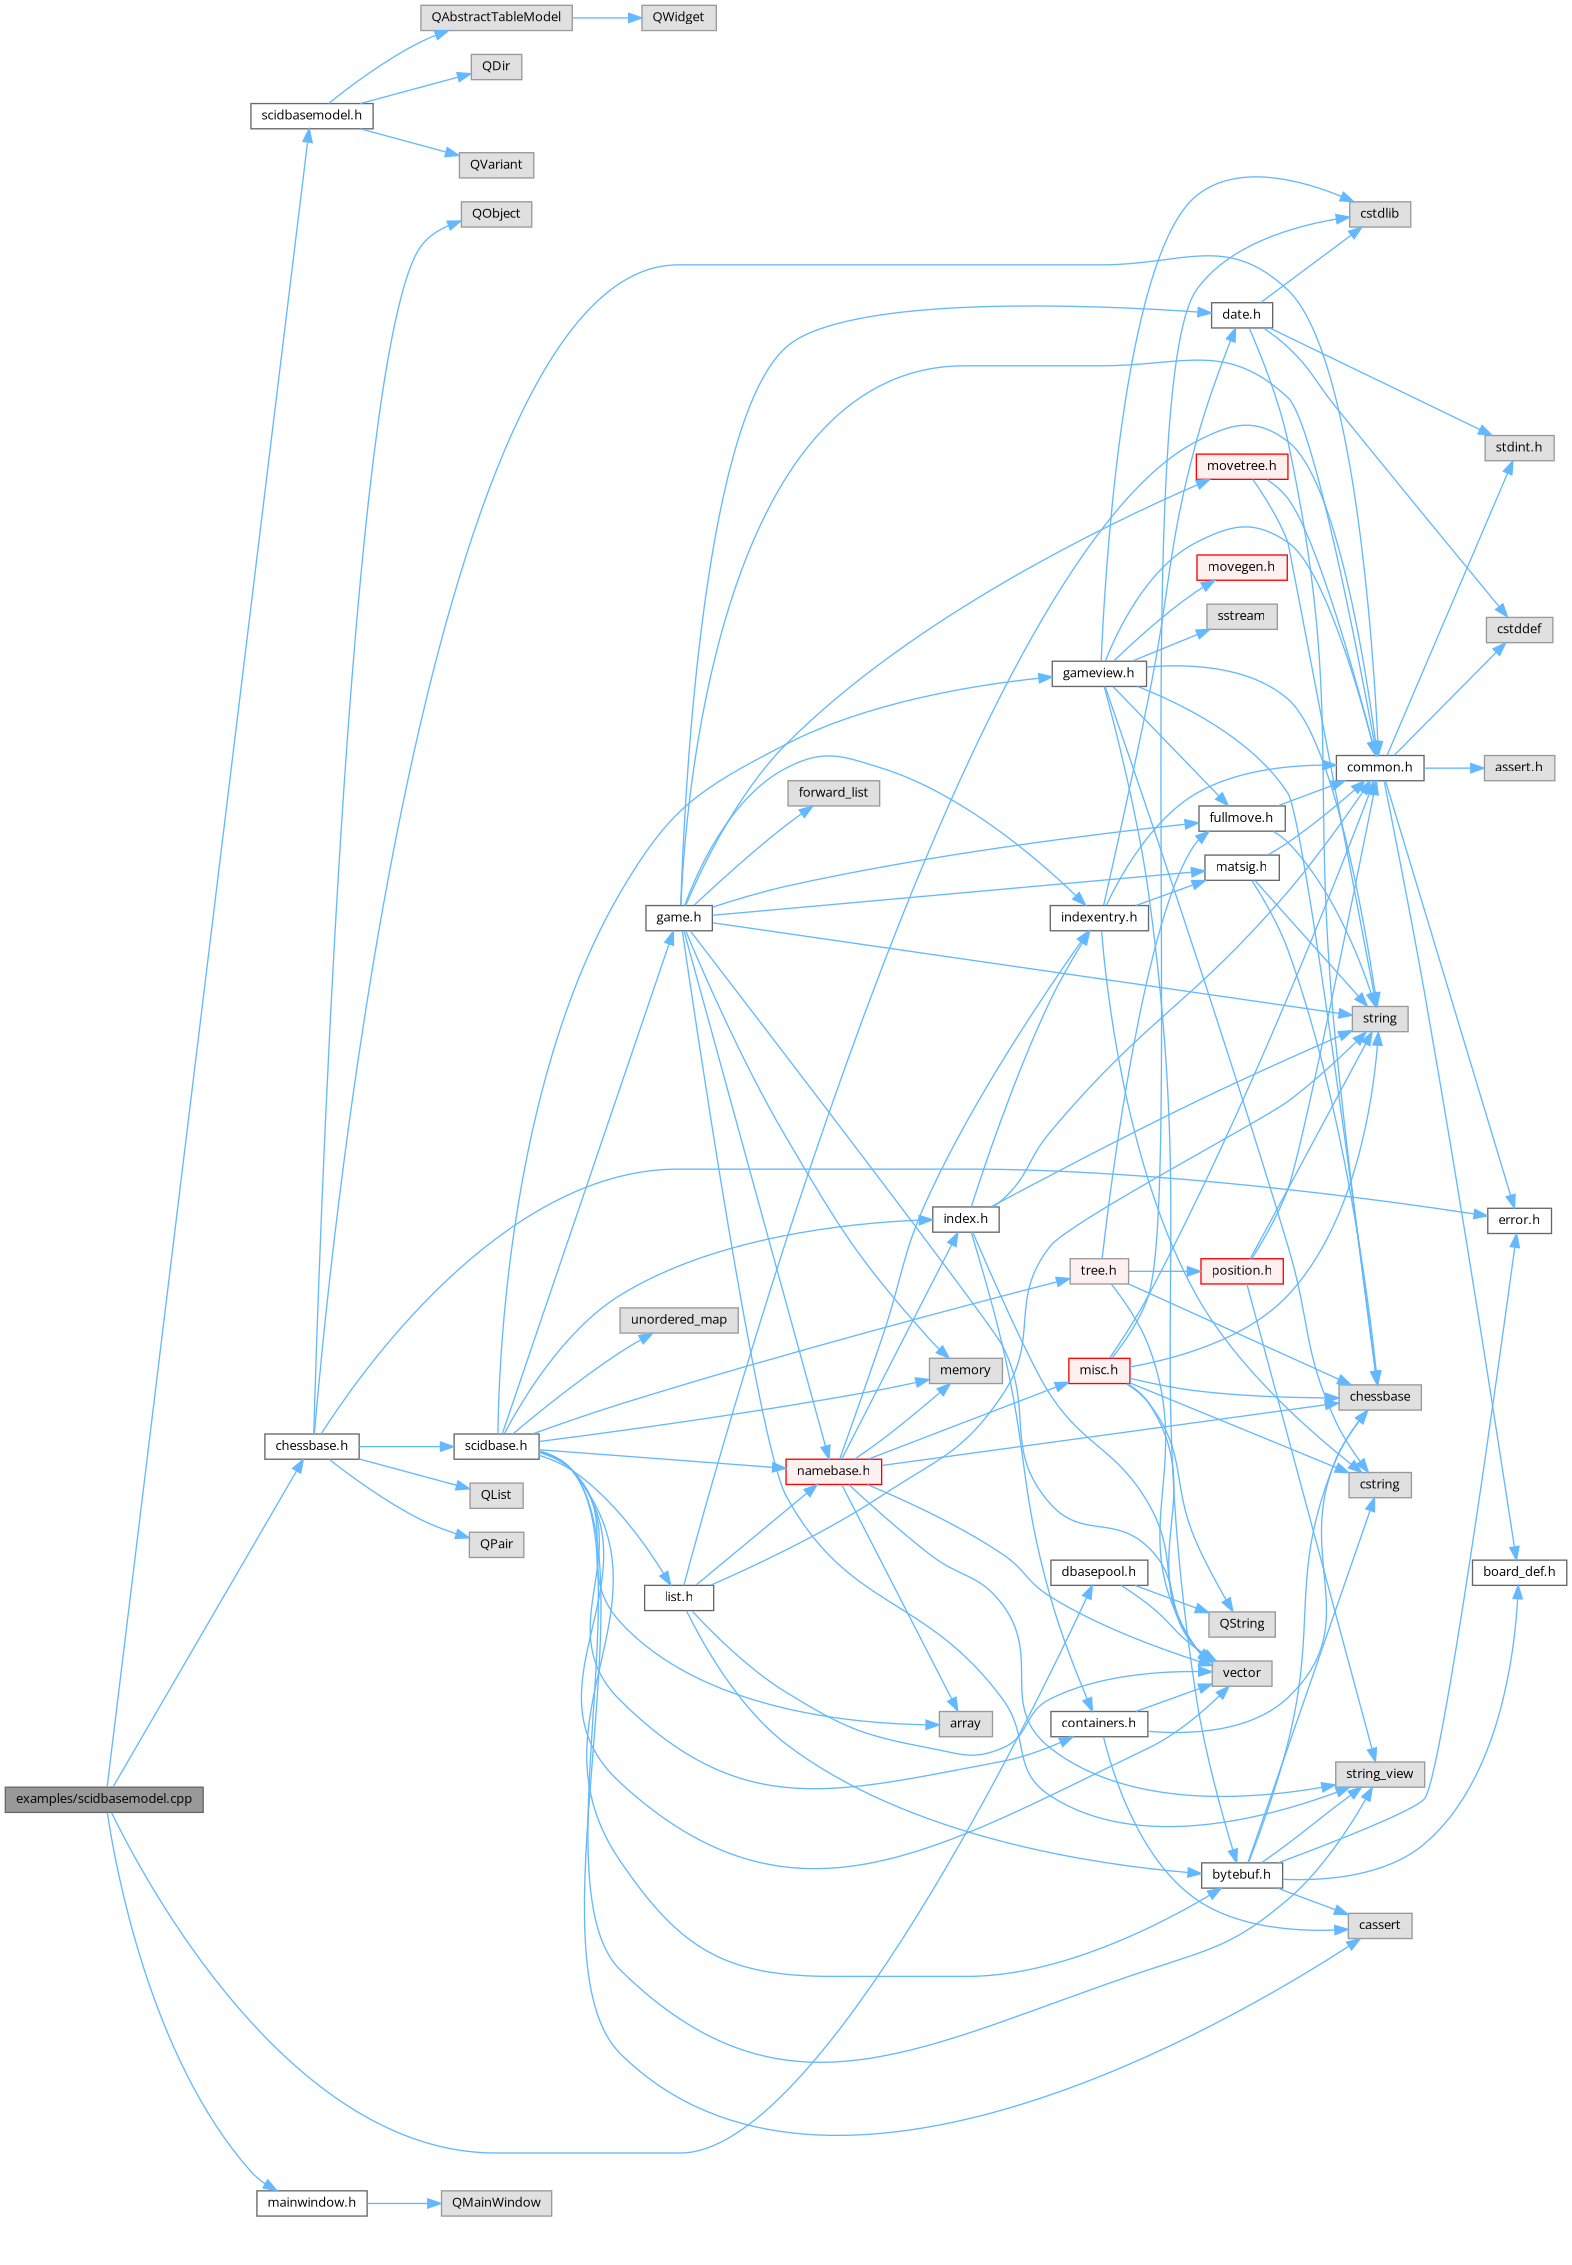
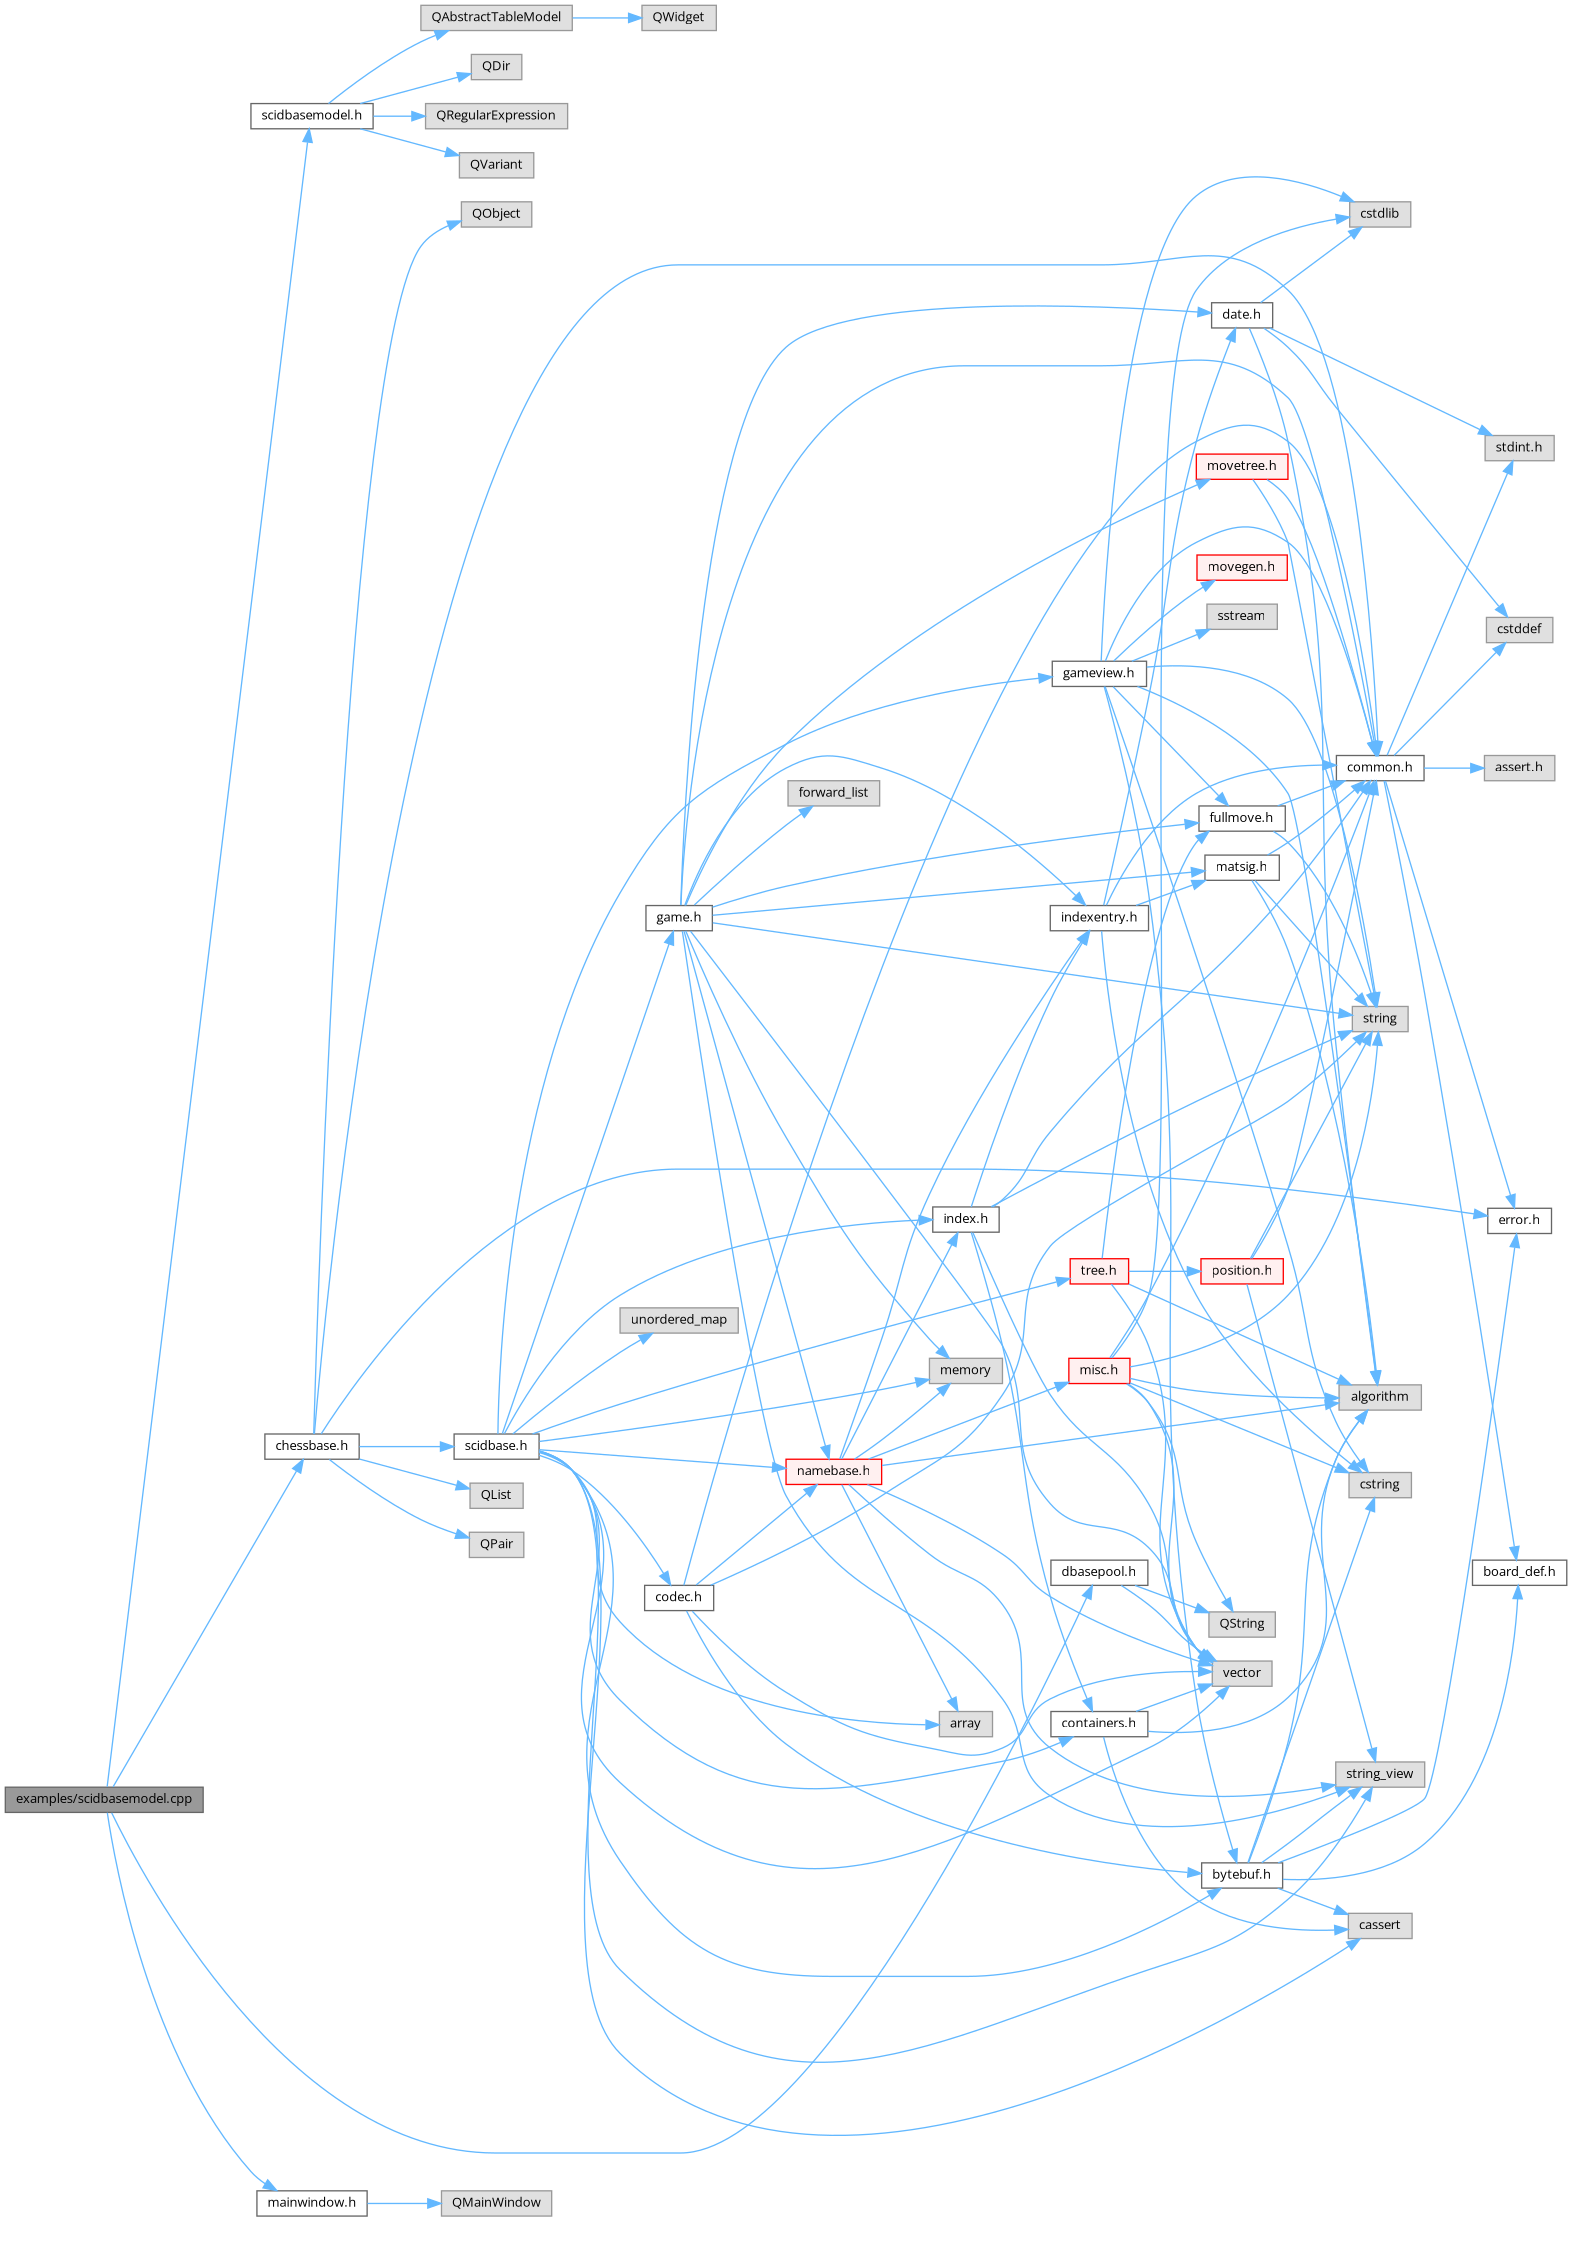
  digraph {
    fontname="Open Sans"
    rankdir=LR
    node [color=grey60 fillcolor="#E0E0E0" fontname="Open Sans" fontsize=10 shape=box style=filled]
    edge [color=steelblue1 fontname="Open Sans" fontsize=10 labelfontname=Helvetica labelfontsize=10 style=solid]
    n1 [color=gray40 fillcolor=grey60 fontcolor=black height=0.2 label="examples/scidbasemodel.cpp" width=0.4]
    n2 [color=grey40 fillcolor=white height=0.2 label="scidbasemodel.h" width=0.4]
    n3 [color=grey40 fillcolor=white height=0.2 label="chessbase.h" width=0.4]
    n4 [color=grey40 fillcolor=white height=0.2 label="dbasepool.h" width=0.4]
    n5 [color=grey40 fillcolor=white height=0.2 label="mainwindow.h" width=0.4]
    n6 [height=0.2 label=QAbstractTableModel width=0.4]
    n7 [height=0.2 label=QDir width=0.4]
+   n8 [height=0.2 label=QRegularExpression width=0.4]
    n9 [height=0.2 label=QVariant width=0.4]
    n10 [height=0.2 label=QObject width=0.4]
    n11 [color=grey40 fillcolor=white height=0.2 label="common.h" width=0.4]
    n12 [color=grey40 fillcolor=white height=0.2 label="error.h" width=0.4]
    n13 [color=grey40 fillcolor=white height=0.2 label="scidbase.h" width=0.4]
    n14 [height=0.2 label=QList width=0.4]
    n15 [height=0.2 label=QPair width=0.4]
    n16 [height=0.2 label=vector width=0.4]
    n17 [height=0.2 label=QString width=0.4]
    n18 [height=0.2 label=QMainWindow width=0.4]
    n19 [height=0.2 label=QWidget width=0.4]
    n20 [color=grey40 fillcolor=white height=0.2 label="board_def.h" width=0.4]
    n21 [height=0.2 label="assert.h" width=0.4]
    n22 [height=0.2 label=cstddef width=0.4]
    n23 [height=0.2 label="stdint.h" width=0.4]
    n24 [color=grey40 fillcolor=white height=0.2 label="bytebuf.h" width=0.4]
    n25 [height=0.2 label=cassert width=0.4]
    n26 [height=0.2 label=string_view width=0.4]
-   n27 [color=grey40 fillcolor=white height=0.2 label="list.h" width=0.4]
+   n27 [color=grey40 fillcolor=white height=0.2 label="codec.h" width=0.4]
    n28 [color=red fillcolor="#FFF0F0" height=0.2 label="namebase.h" width=0.4]
    n29 [color=grey40 fillcolor=white height=0.2 label="index.h" width=0.4]
    n30 [color=grey40 fillcolor=white height=0.2 label="containers.h" width=0.4]
    n31 [height=0.2 label=array width=0.4]
    n32 [height=0.2 label=memory width=0.4]
    n33 [color=grey40 fillcolor=white height=0.2 label="game.h" width=0.4]
    n34 [color=grey40 fillcolor=white height=0.2 label="gameview.h" width=0.4]
-   n35 [fillcolor="#FFF0F0" height=0.2 label="tree.h" width=0.4]
+   n35 [color=red fillcolor="#FFF0F0" height=0.2 label="tree.h" width=0.4]
    n36 [height=0.2 label=unordered_map width=0.4]
-   n37 [height=0.2 label=chessbase width=0.4]
+   n37 [height=0.2 label=algorithm width=0.4]
    n38 [height=0.2 label=cstring width=0.4]
    n39 [height=0.2 label=string width=0.4]
    n40 [color=grey40 fillcolor=white height=0.2 label="indexentry.h" width=0.4]
    n41 [color=red fillcolor="#FFF0F0" height=0.2 label="misc.h" width=0.4]
    n42 [color=grey40 fillcolor=white height=0.2 label="date.h" width=0.4]
    n43 [color=grey40 fillcolor=white height=0.2 label="matsig.h" width=0.4]
    n44 [color=red fillcolor="#FFF0F0" height=0.2 label="movetree.h" width=0.4]
    n45 [height=0.2 label=forward_list width=0.4]
    n46 [color=grey40 fillcolor=white height=0.2 label="fullmove.h" width=0.4]
    n47 [height=0.2 label=cstdlib width=0.4]
    n48 [color=red fillcolor="#FFF0F0" height=0.2 label="movegen.h" width=0.4]
    n49 [height=0.2 label=sstream width=0.4]
    n50 [color=red fillcolor="#FFF0F0" height=0.2 label="position.h" width=0.4]
    n1 -> n2
    n1 -> n3
    n1 -> n4
    n1 -> n5
    n2 -> n6
    n2 -> n7
+   n2 -> n8
    n2 -> n9
    n3 -> n10
    n3 -> n11
    n3 -> n12
    n3 -> n13
    n3 -> n14
    n3 -> n15
    n4 -> n16
    n4 -> n17
    n5 -> n18
    n6 -> n19
    n11 -> n12
    n11 -> n20
    n11 -> n21
    n11 -> n22
    n11 -> n23
    n13 -> n16
    n13 -> n24
    n13 -> n25
    n13 -> n26
    n13 -> n27
    n13 -> n28
    n13 -> n29
    n13 -> n30
    n13 -> n31
    n13 -> n32
    n13 -> n33
    n13 -> n34
    n13 -> n35
    n13 -> n36
    n24 -> n12
    n24 -> n20
    n24 -> n25
    n24 -> n26
    n24 -> n37
    n24 -> n38
    n27 -> n11
    n27 -> n16
    n27 -> n24
    n27 -> n28
    n27 -> n39
    n28 -> n16
    n28 -> n26
    n28 -> n29
    n28 -> n31
    n28 -> n32
    n28 -> n37
    n28 -> n40
    n28 -> n41
    n29 -> n11
    n29 -> n16
    n29 -> n30
    n29 -> n39
    n29 -> n40
    n30 -> n16
    n30 -> n25
    n30 -> n37
    n33 -> n11
    n33 -> n16
    n33 -> n26
    n33 -> n28
    n33 -> n32
    n33 -> n39
    n33 -> n40
    n33 -> n42
    n33 -> n43
    n33 -> n44
    n33 -> n45
    n33 -> n46
    n34 -> n11
    n34 -> n24
    n34 -> n37
    n34 -> n38
    n34 -> n39
    n34 -> n46
    n34 -> n47
    n34 -> n48
    n34 -> n49
    n35 -> n16
    n35 -> n37
    n35 -> n46
    n35 -> n50
    n40 -> n11
    n40 -> n38
    n40 -> n42
    n40 -> n43
    n41 -> n11
    n41 -> n16
    n41 -> n17
    n41 -> n37
    n41 -> n38
    n41 -> n39
    n41 -> n47
    n42 -> n22
    n42 -> n23
    n42 -> n37
    n42 -> n47
    n43 -> n11
    n43 -> n37
    n43 -> n39
    n44 -> n11
    n44 -> n39
    n46 -> n11
    n46 -> n39
    n50 -> n11
    n50 -> n26
    n50 -> n39
  }
